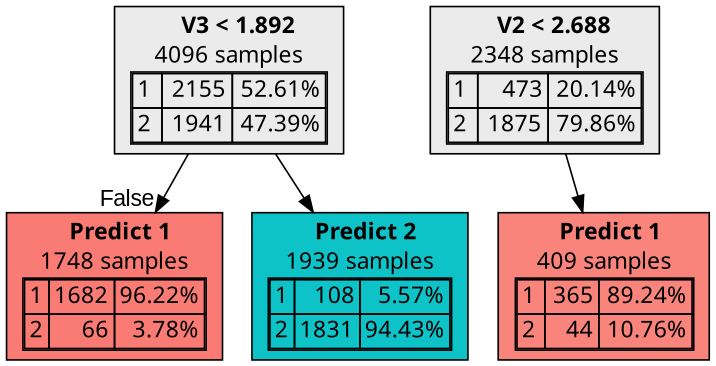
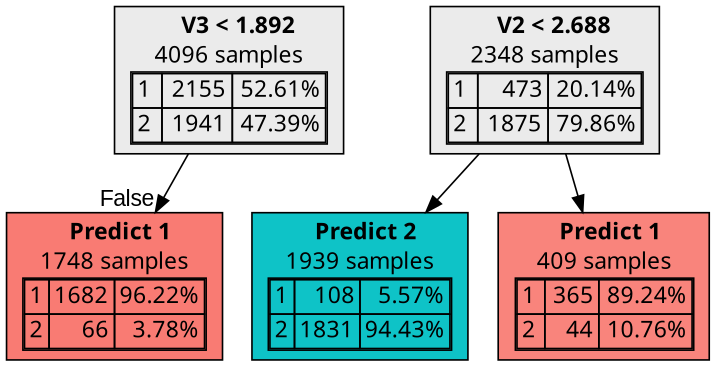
  digraph {
    node [fillcolor="#EBEBEB" fontname="bold arial" shape=box style=filled color=black]
    n1 [label=<  <TABLE BORDER="0" CELLPADDING="0">       <TR>     <TD>       <B> V3 &lt; 1.892</B>     </TD>   </TR>      <TR>       <TD>4096 samples</TD>     </TR>     <TR>   <TD>     <TABLE CELLSPACING="0">         <TR class="highlighted">     <TD ALIGN="LEFT">1</TD>     <TD ALIGN="RIGHT">2155</TD>     <TD ALIGN="RIGHT">52.61%</TD>   </TR>   <TR >     <TD ALIGN="LEFT">2</TD>     <TD ALIGN="RIGHT">1941</TD>     <TD ALIGN="RIGHT">47.39%</TD>   </TR>      </TABLE>   </TD> </TR>    </TABLE> > color=""]
    n2 [fillcolor="#F8766Df5" label=<  <TABLE BORDER="0" CELLPADDING="0">       <TR>     <TD>       <B>Predict 1</B>     </TD>   </TR>      <TR>       <TD>1748 samples</TD>     </TR>     <TR>   <TD>     <TABLE CELLSPACING="0">         <TR class="highlighted">     <TD ALIGN="LEFT">1</TD>     <TD ALIGN="RIGHT">1682</TD>     <TD ALIGN="RIGHT">96.22%</TD>   </TR>   <TR >     <TD ALIGN="LEFT">2</TD>     <TD ALIGN="RIGHT">66</TD>     <TD ALIGN="RIGHT">3.78%</TD>   </TR>      </TABLE>   </TD> </TR>    </TABLE> >]
    n3 [label=<  <TABLE BORDER="0" CELLPADDING="0">       <TR>     <TD>       <B> V2 &lt; 2.688</B>     </TD>   </TR>      <TR>       <TD>2348 samples</TD>     </TR>     <TR>   <TD>     <TABLE CELLSPACING="0">         <TR >     <TD ALIGN="LEFT">1</TD>     <TD ALIGN="RIGHT">473</TD>     <TD ALIGN="RIGHT">20.14%</TD>   </TR>   <TR class="highlighted">     <TD ALIGN="LEFT">2</TD>     <TD ALIGN="RIGHT">1875</TD>     <TD ALIGN="RIGHT">79.86%</TD>   </TR>      </TABLE>   </TD> </TR>    </TABLE> > color=""]
    n4 [fillcolor="#00BFC4f1" label=<  <TABLE BORDER="0" CELLPADDING="0">       <TR>     <TD>       <B>Predict 2</B>     </TD>   </TR>      <TR>       <TD>1939 samples</TD>     </TR>     <TR>   <TD>     <TABLE CELLSPACING="0">         <TR >     <TD ALIGN="LEFT">1</TD>     <TD ALIGN="RIGHT">108</TD>     <TD ALIGN="RIGHT">5.57%</TD>   </TR>   <TR class="highlighted">     <TD ALIGN="LEFT">2</TD>     <TD ALIGN="RIGHT">1831</TD>     <TD ALIGN="RIGHT">94.43%</TD>   </TR>      </TABLE>   </TD> </TR>    </TABLE> >]
    n5 [fillcolor="#F8766De4" label=<  <TABLE BORDER="0" CELLPADDING="0">       <TR>     <TD>       <B>Predict 1</B>     </TD>   </TR>      <TR>       <TD>409 samples</TD>     </TR>     <TR>   <TD>     <TABLE CELLSPACING="0">         <TR class="highlighted">     <TD ALIGN="LEFT">1</TD>     <TD ALIGN="RIGHT">365</TD>     <TD ALIGN="RIGHT">89.24%</TD>   </TR>   <TR >     <TD ALIGN="LEFT">2</TD>     <TD ALIGN="RIGHT">44</TD>     <TD ALIGN="RIGHT">10.76%</TD>   </TR>      </TABLE>   </TD> </TR>    </TABLE> >]
    n1 -> n2 [fontname=arial headlabel=False labelangle=-45 labeldistance=2.5]
-   n1 -> n4
+   n3 -> n4
    n3 -> n5
  }
